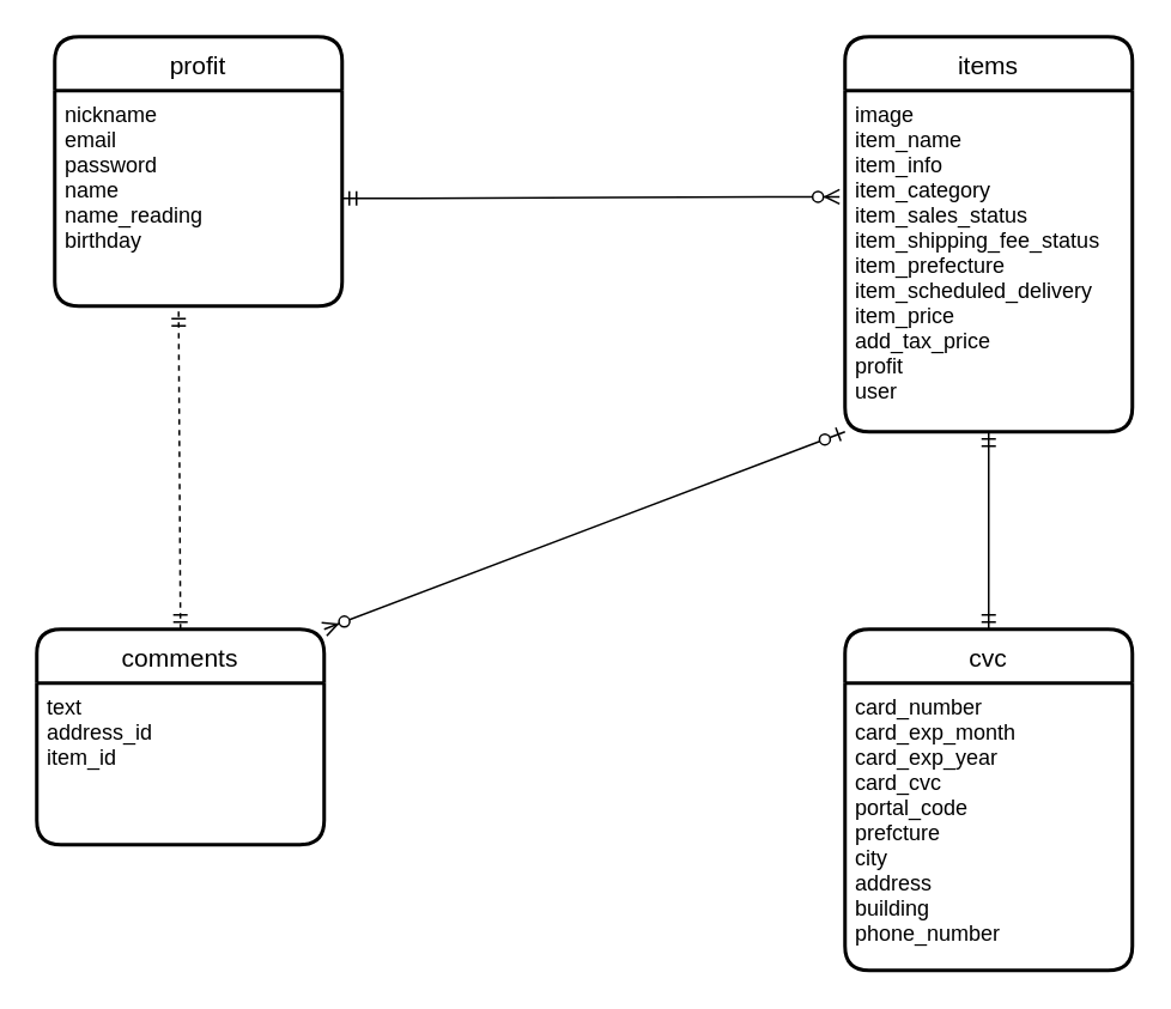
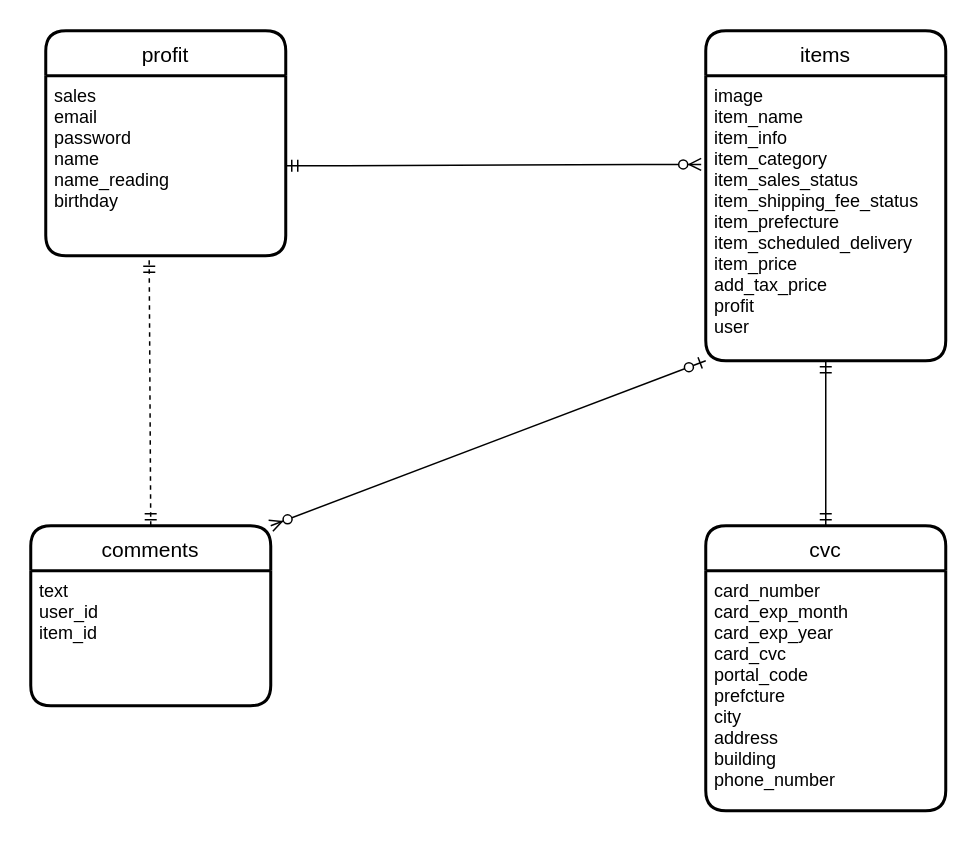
  <mxCell id="0" />
  <mxCell id="1" parent="0" />
  <mxCell id="2" value="profit" style="swimlane;childLayout=stackLayout;horizontal=1;startSize=30;horizontalStack=0;rounded=1;fontSize=14;fontStyle=0;strokeWidth=2;resizeParent=0;resizeLast=1;shadow=0;dashed=0;align=center;" vertex="1" parent="1"><mxGeometry x="30" y="20" width="160" height="150" as="geometry" /></mxCell>
- <mxCell id="3" value="nickname&#10;email&#10;password&#10;name&#10;name_reading&#10;birthday" style="align=left;strokeColor=none;fillColor=none;spacingLeft=4;fontSize=12;verticalAlign=top;resizable=0;rotatable=0;part=1;" vertex="1" parent="2"><mxGeometry y="30" width="160" height="120" as="geometry" /></mxCell>
+ <mxCell id="3" value="sales&#10;email&#10;password&#10;name&#10;name_reading&#10;birthday" style="align=left;strokeColor=none;fillColor=none;spacingLeft=4;fontSize=12;verticalAlign=top;resizable=0;rotatable=0;part=1;" vertex="1" parent="2"><mxGeometry y="30" width="160" height="120" as="geometry" /></mxCell>
  <mxCell id="4" value="items" style="swimlane;childLayout=stackLayout;horizontal=1;startSize=30;horizontalStack=0;rounded=1;fontSize=14;fontStyle=0;strokeWidth=2;resizeParent=0;resizeLast=1;shadow=0;dashed=0;align=center;" vertex="1" parent="1"><mxGeometry x="470" y="20" width="160" height="220" as="geometry" /></mxCell>
  <mxCell id="5" value="image&#10;item_name&#10;item_info&#10;item_category&#10;item_sales_status&#10;item_shipping_fee_status&#10;item_prefecture&#10;item_scheduled_delivery&#10;item_price&#10;add_tax_price&#10;profit&#10;user" style="align=left;strokeColor=none;fillColor=none;spacingLeft=4;fontSize=12;verticalAlign=top;resizable=0;rotatable=0;part=1;" vertex="1" parent="4"><mxGeometry y="30" width="160" height="190" as="geometry" /></mxCell>
  <mxCell id="6" value="comments" style="swimlane;childLayout=stackLayout;horizontal=1;startSize=30;horizontalStack=0;rounded=1;fontSize=14;fontStyle=0;strokeWidth=2;resizeParent=0;resizeLast=1;shadow=0;dashed=0;align=center;" vertex="1" parent="1"><mxGeometry y="350" width="160" height="120" as="geometry" x="20" /></mxCell>
- <mxCell id="7" value="text&#10;address_id&#10;item_id" style="align=left;strokeColor=none;fillColor=none;spacingLeft=4;fontSize=12;verticalAlign=top;resizable=0;rotatable=0;part=1;" vertex="1" parent="6"><mxGeometry y="30" width="160" height="90" as="geometry" /></mxCell>
+ <mxCell id="7" value="text&#10;user_id&#10;item_id" style="align=left;strokeColor=none;fillColor=none;spacingLeft=4;fontSize=12;verticalAlign=top;resizable=0;rotatable=0;part=1;" vertex="1" parent="6"><mxGeometry y="30" width="160" height="90" as="geometry" /></mxCell>
  <mxCell id="8" value="cvc" style="swimlane;childLayout=stackLayout;horizontal=1;startSize=30;horizontalStack=0;rounded=1;fontSize=14;fontStyle=0;strokeWidth=2;resizeParent=0;resizeLast=1;shadow=0;dashed=0;align=center;" vertex="1" parent="1"><mxGeometry x="470" y="350" width="160" height="190" as="geometry" /></mxCell>
  <mxCell id="9" value="card_number&#10;card_exp_month&#10;card_exp_year&#10;card_cvc&#10;portal_code&#10;prefcture&#10;city&#10;address&#10;building&#10;phone_number" style="align=left;strokeColor=none;fillColor=none;spacingLeft=4;fontSize=12;verticalAlign=top;resizable=0;rotatable=0;part=1;" vertex="1" parent="8"><mxGeometry y="30" width="160" height="160" as="geometry" /></mxCell>
  <mxCell id="10" value="" style="edgeStyle=entityRelationEdgeStyle;fontSize=12;html=1;endArrow=ERzeroToMany;startArrow=ERmandOne;exitX=1;exitY=0.5;exitDx=0;exitDy=0;entryX=-0.019;entryY=0.311;entryDx=0;entryDy=0;entryPerimeter=0;" edge="1" parent="1" source="3" target="5"><mxGeometry width="100" height="100" relative="1" as="geometry"><mxPoint x="340" y="360" as="sourcePoint" /><mxPoint x="440" y="260" as="targetPoint" /></mxGeometry></mxCell>
  <mxCell id="11" value="" style="fontSize=12;html=1;endArrow=ERmandOne;startArrow=ERmandOne;entryX=0.431;entryY=1.025;entryDx=0;entryDy=0;entryPerimeter=0;exitX=0.5;exitY=0;exitDx=0;exitDy=0;dashed=1;" edge="1" parent="1" source="6" target="3"><mxGeometry width="100" height="100" relative="1" as="geometry"><mxPoint x="140" y="290" as="sourcePoint" /><mxPoint x="440" y="260" as="targetPoint" /></mxGeometry></mxCell>
  <mxCell id="12" value="" style="fontSize=12;html=1;endArrow=ERzeroToMany;startArrow=ERzeroToOne;exitX=0;exitY=1;exitDx=0;exitDy=0;entryX=1;entryY=0;entryDx=0;entryDy=0;" edge="1" parent="1" source="5" target="6"><mxGeometry width="100" height="100" relative="1" as="geometry"><mxPoint x="340" y="360" as="sourcePoint" /><mxPoint x="440" y="260" as="targetPoint" /></mxGeometry></mxCell>
  <mxCell id="13" value="" style="fontSize=12;html=1;endArrow=ERmandOne;startArrow=ERmandOne;exitX=0.5;exitY=0;exitDx=0;exitDy=0;entryX=0.5;entryY=1;entryDx=0;entryDy=0;" edge="1" parent="1" source="8" target="5"><mxGeometry width="100" height="100" relative="1" as="geometry"><mxPoint x="340" y="360" as="sourcePoint" /><mxPoint x="440" y="260" as="targetPoint" /></mxGeometry></mxCell>
